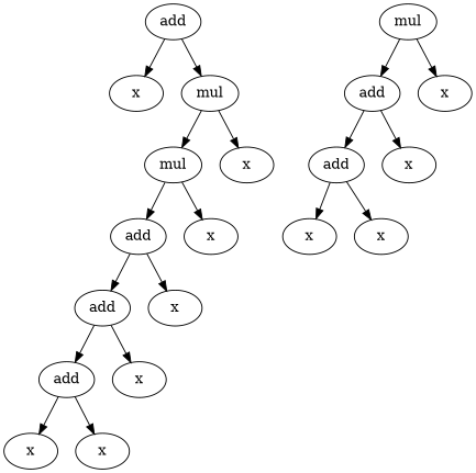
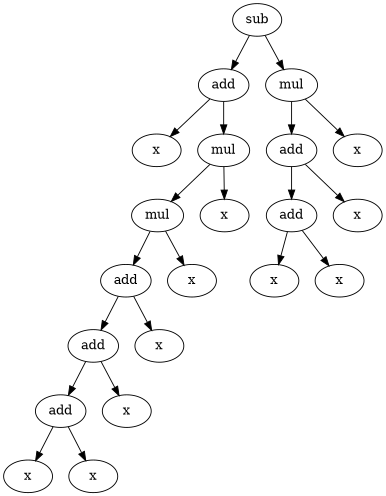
  digraph {
+   n1 [label=sub]
    n2 [label=add]
    n3 [label=mul]
    n4 [label=x]
    n5 [label=mul]
    n6 [label=add]
    n7 [label=x]
    n8 [label=mul]
    n9 [label=x]
    n10 [label=add]
    n11 [label=x]
    n12 [label=add]
    n13 [label=x]
    n14 [label=x]
    n15 [label=x]
    n16 [label=add]
    n17 [label=x]
    n18 [label=add]
    n19 [label=x]
    n20 [label=x]
    n21 [label=x]
+   n1 -> n2
+   n1 -> n3
    n2 -> n4
    n2 -> n5
    n3 -> n6
    n3 -> n7
    n5 -> n8
    n5 -> n9
    n6 -> n10
    n6 -> n11
    n8 -> n12
    n8 -> n13
    n10 -> n14
    n10 -> n15
    n12 -> n16
    n12 -> n17
    n16 -> n18
    n16 -> n19
    n18 -> n20
    n18 -> n21
  }
